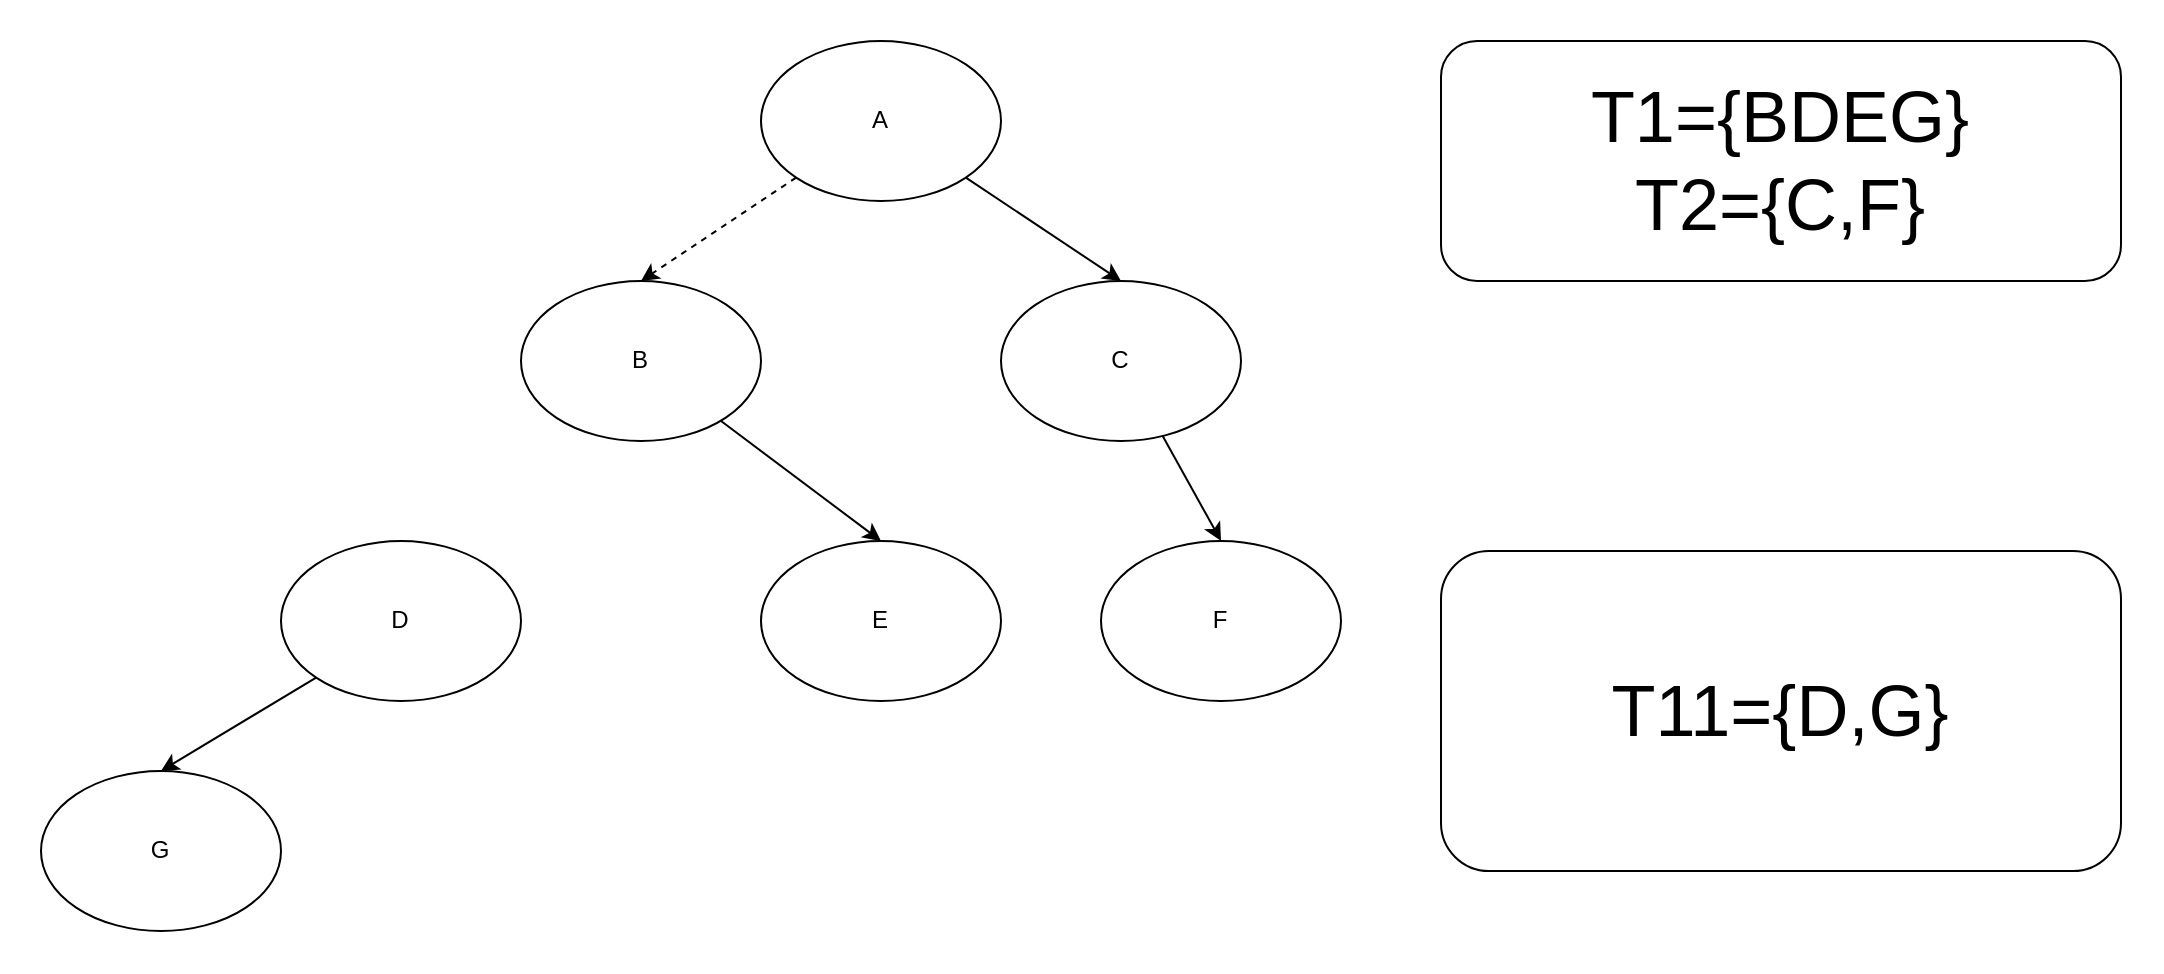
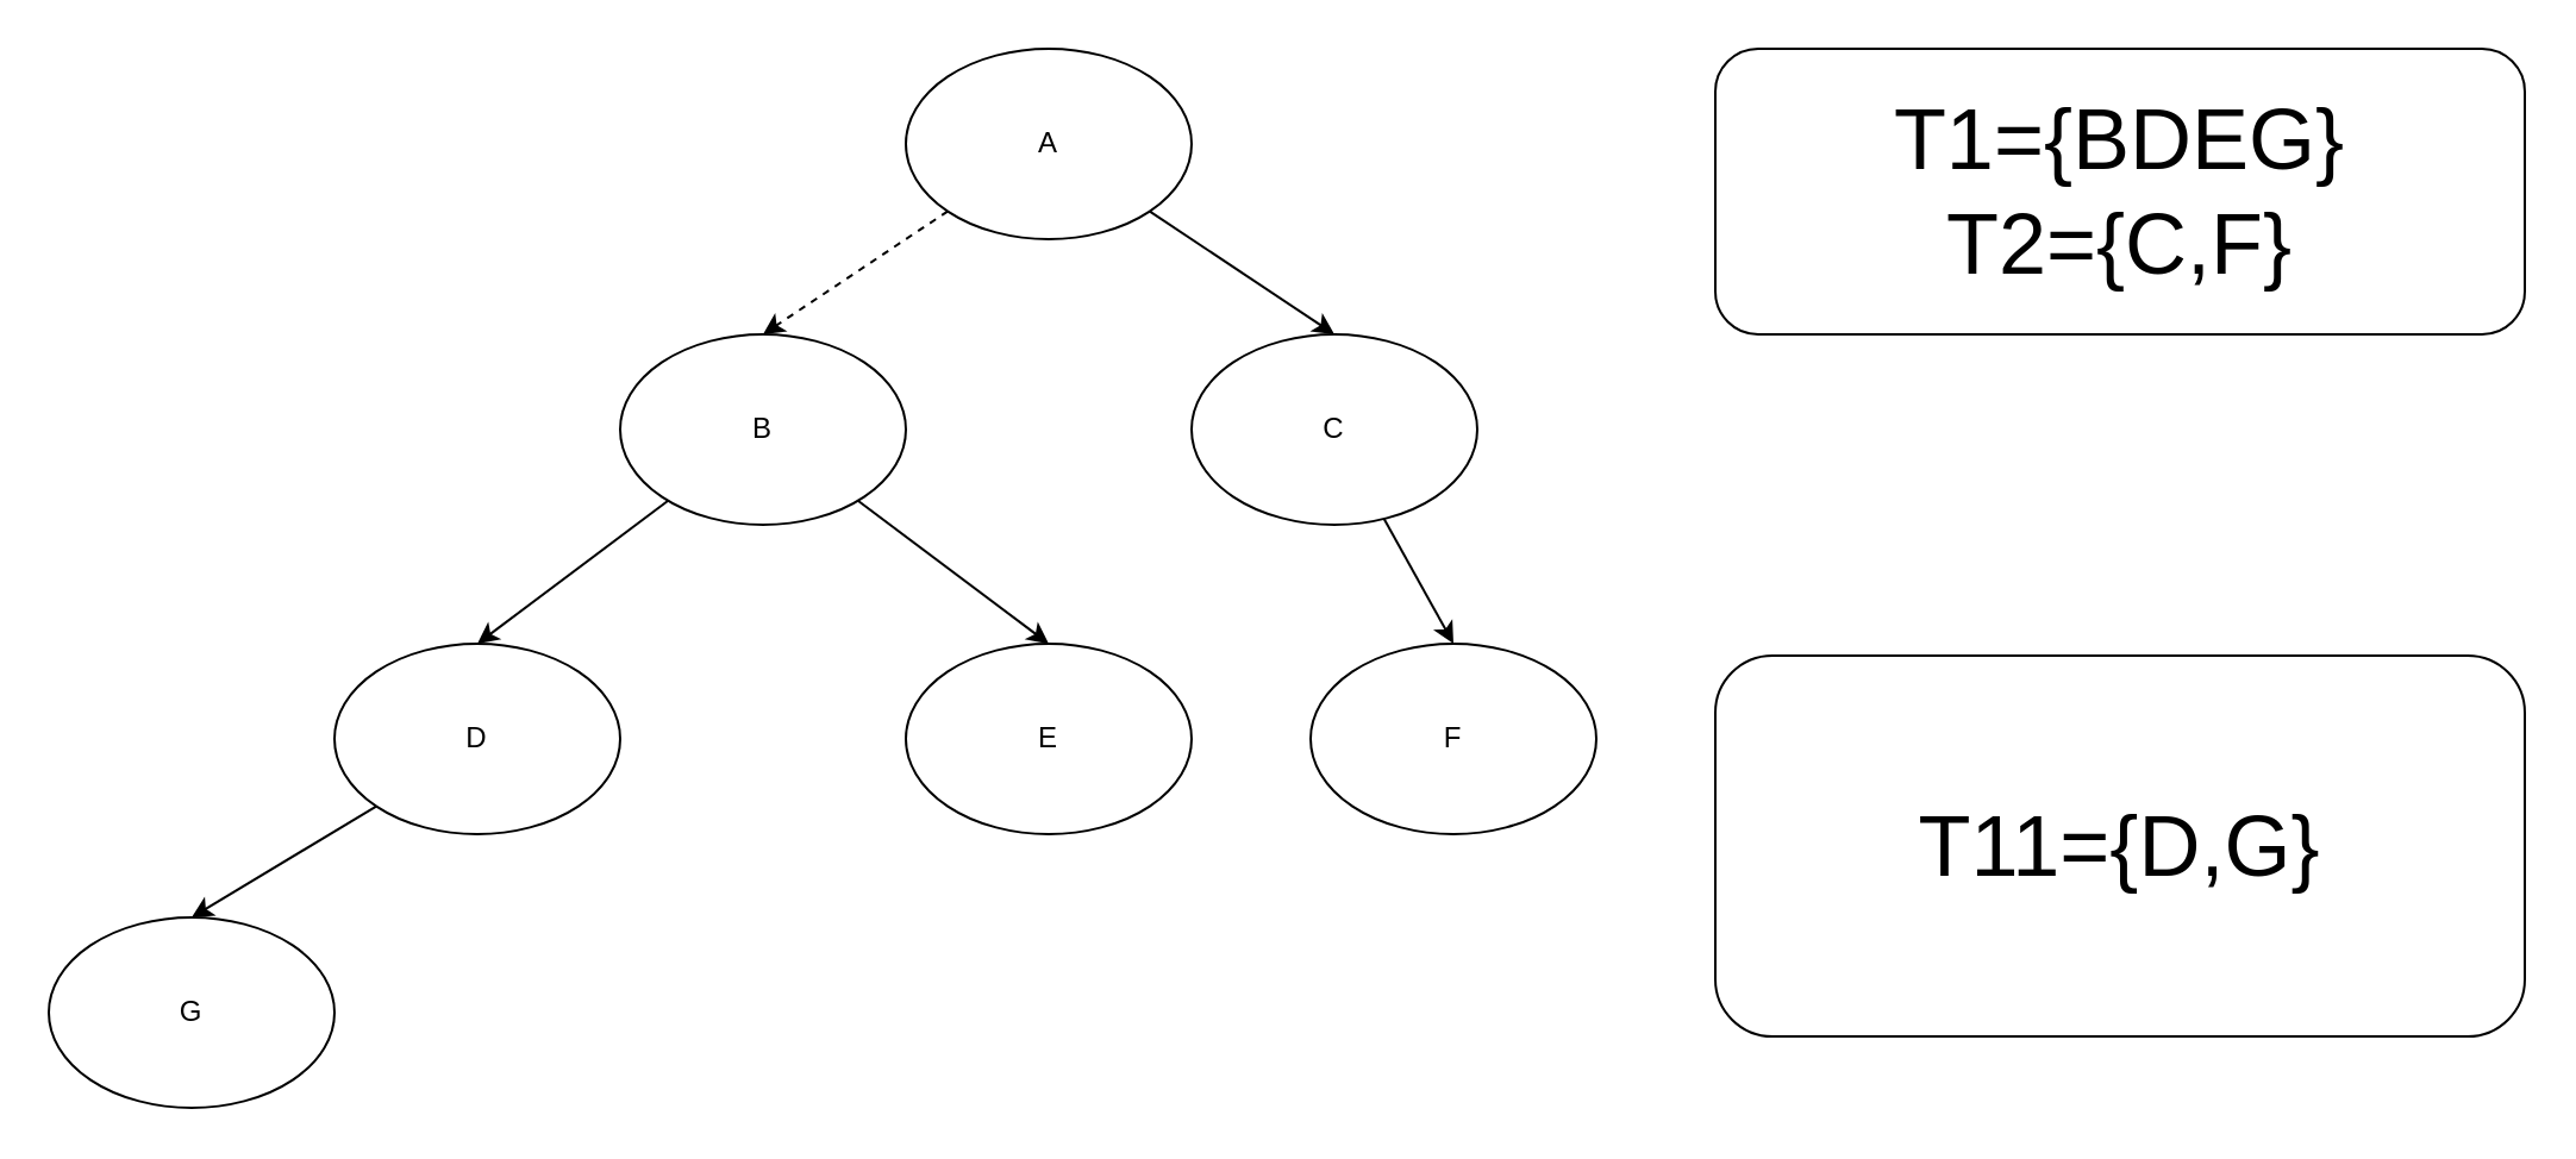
  <mxCell id="0" />
  <mxCell id="1" parent="0" />
  <mxCell id="2" style="rounded=0;orthogonalLoop=1;jettySize=auto;html=1;entryX=0.5;entryY=0;entryDx=0;entryDy=0;dashed=1;" parent="1" source="4" target="7" edge="1"><mxGeometry relative="1" as="geometry" /></mxCell>
  <mxCell id="3" style="edgeStyle=none;shape=connector;rounded=0;orthogonalLoop=1;jettySize=auto;html=1;exitX=1;exitY=1;exitDx=0;exitDy=0;entryX=0.5;entryY=0;entryDx=0;entryDy=0;labelBackgroundColor=default;strokeColor=default;align=center;verticalAlign=middle;fontFamily=Helvetica;fontSize=11;fontColor=default;endArrow=classic;" parent="1" source="4" target="9" edge="1"><mxGeometry relative="1" as="geometry" /></mxCell>
  <mxCell id="4" value="A" style="ellipse;whiteSpace=wrap;html=1;" parent="1" vertex="1"><mxGeometry x="380" y="20" width="120" height="80" as="geometry" /></mxCell>
+ <mxCell id="5" style="rounded=0;orthogonalLoop=1;jettySize=auto;html=1;entryX=0.5;entryY=0;entryDx=0;entryDy=0;" parent="1" source="7" target="11" edge="1"><mxGeometry relative="1" as="geometry" /></mxCell>
  <mxCell id="6" style="edgeStyle=none;shape=connector;rounded=0;orthogonalLoop=1;jettySize=auto;html=1;entryX=0.5;entryY=0;entryDx=0;entryDy=0;labelBackgroundColor=default;strokeColor=default;align=center;verticalAlign=middle;fontFamily=Helvetica;fontSize=11;fontColor=default;endArrow=classic;" parent="1" source="7" target="12" edge="1"><mxGeometry relative="1" as="geometry" /></mxCell>
  <mxCell id="7" value="B" style="ellipse;whiteSpace=wrap;html=1;" parent="1" vertex="1"><mxGeometry x="260" y="140" width="120" height="80" as="geometry" /></mxCell>
  <mxCell id="8" style="edgeStyle=none;shape=connector;rounded=0;orthogonalLoop=1;jettySize=auto;html=1;entryX=0.5;entryY=0;entryDx=0;entryDy=0;labelBackgroundColor=default;strokeColor=default;align=center;verticalAlign=middle;fontFamily=Helvetica;fontSize=11;fontColor=default;endArrow=classic;" parent="1" source="9" target="13" edge="1"><mxGeometry relative="1" as="geometry" /></mxCell>
  <mxCell id="9" value="C" style="ellipse;whiteSpace=wrap;html=1;" parent="1" vertex="1"><mxGeometry x="500" y="140" width="120" height="80" as="geometry" /></mxCell>
  <mxCell id="10" style="edgeStyle=none;shape=connector;rounded=0;orthogonalLoop=1;jettySize=auto;html=1;exitX=0;exitY=1;exitDx=0;exitDy=0;entryX=0.5;entryY=0;entryDx=0;entryDy=0;labelBackgroundColor=default;strokeColor=default;align=center;verticalAlign=middle;fontFamily=Helvetica;fontSize=11;fontColor=default;endArrow=classic;" parent="1" source="11" target="14" edge="1"><mxGeometry relative="1" as="geometry" /></mxCell>
  <mxCell id="11" value="D" style="ellipse;whiteSpace=wrap;html=1;" parent="1" vertex="1"><mxGeometry x="140" y="270" width="120" height="80" as="geometry" /></mxCell>
  <mxCell id="12" value="E" style="ellipse;whiteSpace=wrap;html=1;" parent="1" vertex="1"><mxGeometry x="380" y="270" width="120" height="80" as="geometry" /></mxCell>
  <mxCell id="13" value="F" style="ellipse;whiteSpace=wrap;html=1;" parent="1" vertex="1"><mxGeometry x="550" y="270" width="120" height="80" as="geometry" /></mxCell>
  <mxCell id="14" value="G" style="ellipse;whiteSpace=wrap;html=1;" parent="1" vertex="1"><mxGeometry x="20" y="385" width="120" height="80" as="geometry" /></mxCell>
  <mxCell id="15" value="&lt;font style=&quot;font-size: 36px;&quot;&gt;T1={BDEG}&lt;br&gt;T2={C,F}&lt;/font&gt;" style="rounded=1;whiteSpace=wrap;html=1;fontFamily=Helvetica;fontSize=11;fontColor=default;" parent="1" vertex="1"><mxGeometry x="720" y="20" width="340" height="120" as="geometry" /></mxCell>
  <mxCell id="16" value="&lt;font style=&quot;font-size: 36px;&quot;&gt;T11={D,G}&lt;/font&gt;" style="rounded=1;whiteSpace=wrap;html=1;fontFamily=Helvetica;fontSize=11;fontColor=default;" parent="1" vertex="1"><mxGeometry x="720" y="275" width="340" height="160" as="geometry" /></mxCell>
